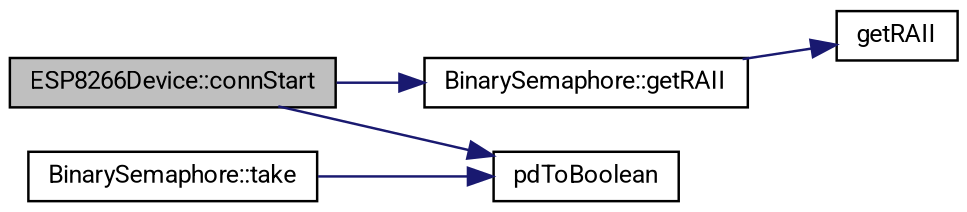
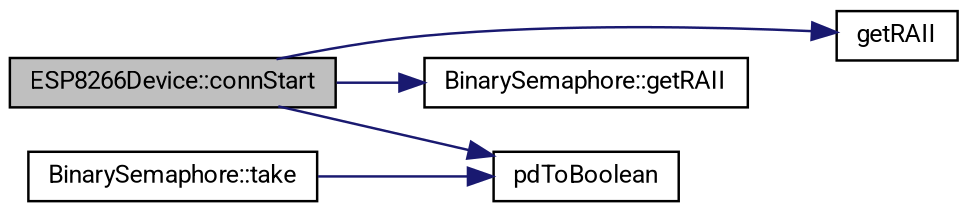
  digraph {
    fontname=Roboto
    rankdir=LR
    node [color=black fillcolor=white fontname=Roboto fontsize=10 shape=record style=filled]
    edge [color=midnightblue fontname=Roboto fontsize=10 labelfontname=Helvetica labelfontsize=10 style=solid]
    n1 [fillcolor=grey75 fontcolor=black height=0.2 label="ESP8266Device::connStart" width=0.4]
    n2 [height=0.2 label=getRAII width=0.4]
    n3 [height=0.2 label="BinarySemaphore::getRAII" width=0.4]
    n4 [height=0.2 label=pdToBoolean width=0.4]
    n5 [height=0.2 label="BinarySemaphore::take" width=0.4]
-   n3 -> n2
+   n1 -> n2
    n1 -> n3
    n1 -> n4
    n5 -> n4
  }
